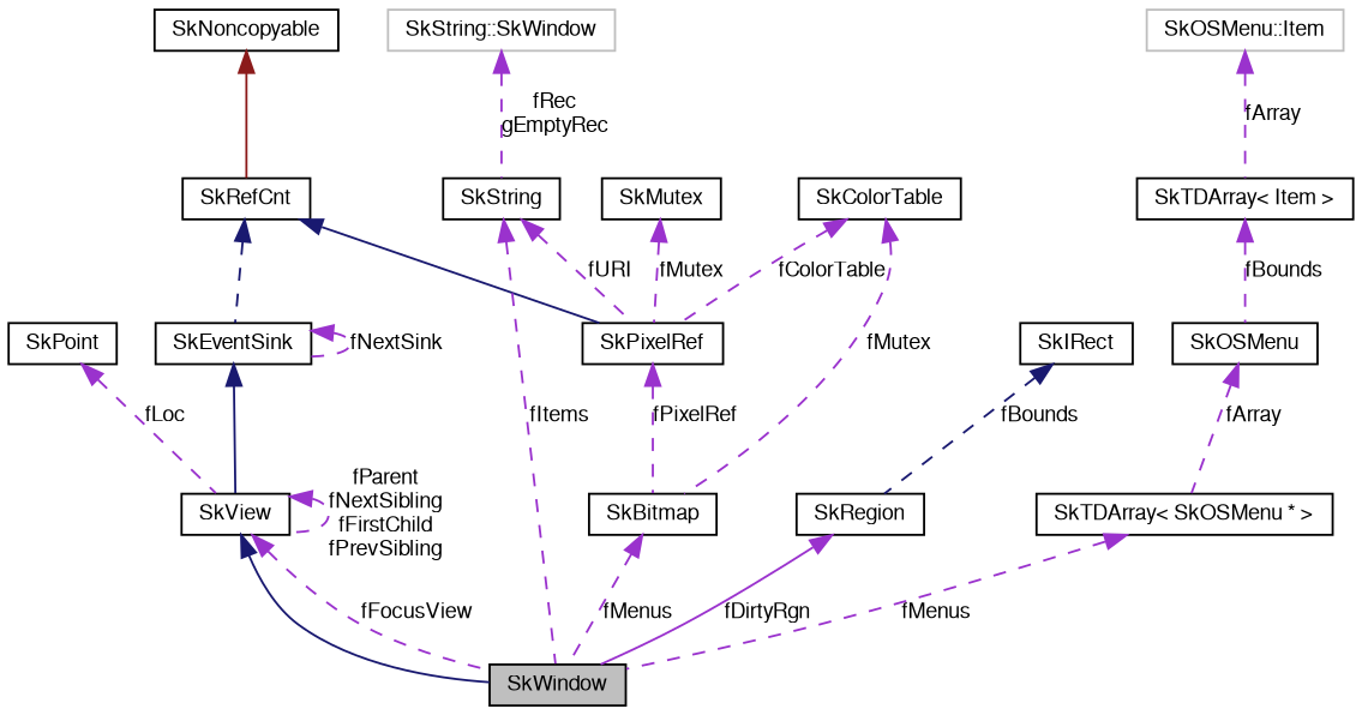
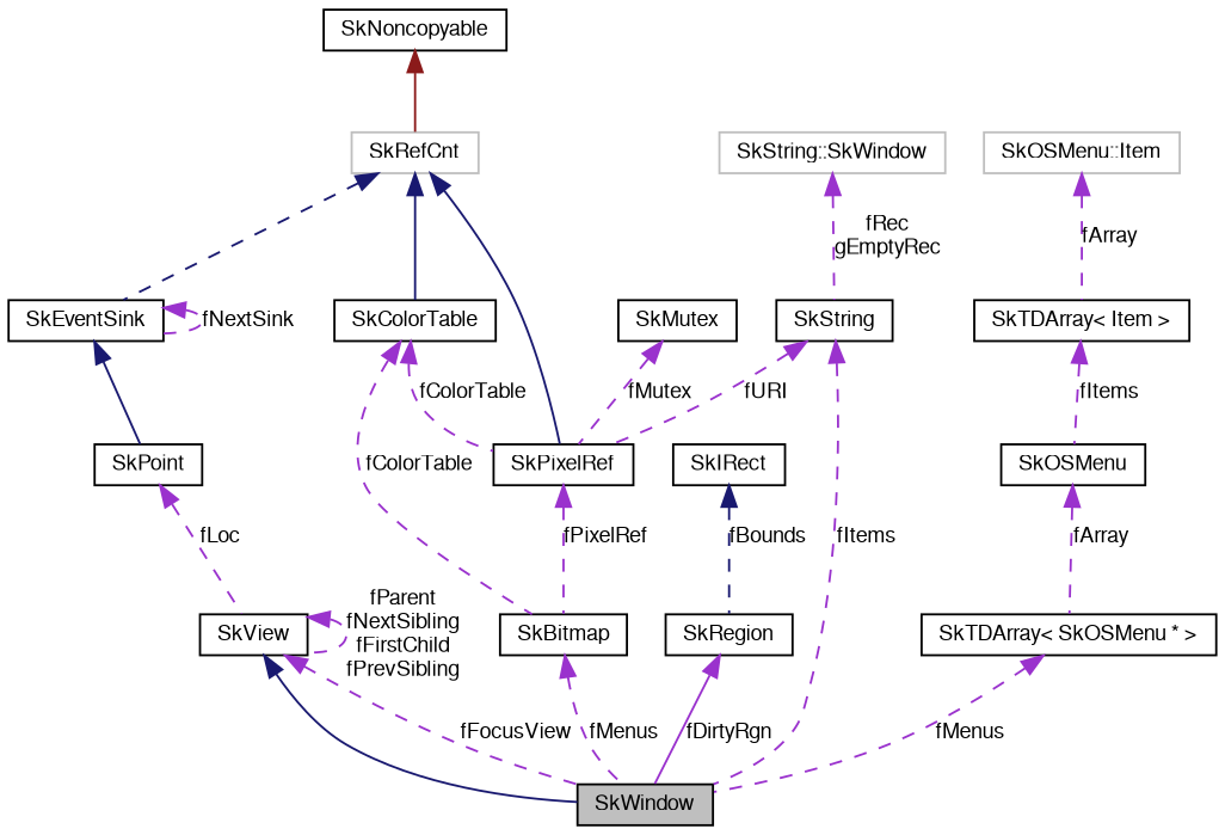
  digraph {
    node [color=black fillcolor=white fontname=FreeSans fontsize=10 shape=record style=filled]
    edge [color=darkorchid3 dir=back fontname=FreeSans fontsize=10 labelfontname=FreeSans labelfontsize=10 style=dashed]
    n1 [fillcolor=grey75 fontcolor=black height=0.2 label=SkWindow width=0.4]
    n2 [height=0.2 label=SkView width=0.4]
    n3 [height=0.2 label=SkEventSink width=0.4]
-   n4 [height=0.2 label=SkRefCnt width=0.4]
+   n4 [color=grey75 height=0.2 label=SkRefCnt width=0.4]
    n5 [height=0.2 label=SkColorTable width=0.4]
    n6 [height=0.2 label=SkPixelRef width=0.4]
    n7 [height=0.2 label=SkBitmap width=0.4]
    n8 [height=0.2 label=SkNoncopyable width=0.4]
    n9 [height=0.2 label=SkPoint width=0.4]
    n10 [height=0.2 label=SkRegion width=0.4]
    n11 [height=0.2 label=SkIRect width=0.4]
    n12 [height=0.2 label=SkMutex width=0.4]
    n13 [height=0.2 label=SkString width=0.4]
    n14 [color=grey75 height=0.2 label="SkString::SkWindow" width=0.4]
    n15 [height=0.2 label="SkTDArray\< SkOSMenu * \>" width=0.4]
    n16 [height=0.2 label=SkOSMenu width=0.4]
    n17 [height=0.2 label="SkTDArray\< Item \>" width=0.4]
    n18 [color=grey75 height=0.2 label="SkOSMenu::Item" width=0.4]
    n2 -> n1 [color=midnightblue style=solid]
    n2 -> n1 [label=fFocusView]
    n2 -> n2 [label="fParent\nfNextSibling\nfFirstChild\nfPrevSibling"]
-   n3 -> n2 [color=midnightblue style=solid]
+   n3 -> n9 [color=midnightblue style=solid]
    n3 -> n3 [label=fNextSink]
    n4 -> n3 [color=midnightblue]
+   n4 -> n5 [color=midnightblue style=solid]
    n4 -> n6 [color=midnightblue style=solid]
    n5 -> n6 [label=fColorTable]
-   n5 -> n7 [label=fMutex]
+   n5 -> n7 [label=fColorTable]
    n6 -> n7 [label=fPixelRef]
    n7 -> n1 [label=fMenus]
    n8 -> n4 [color=firebrick4 style=solid]
    n9 -> n2 [label=fLoc]
    n10 -> n1 [label=fDirtyRgn style=solid]
    n11 -> n10 [color=midnightblue label=fBounds]
    n12 -> n6 [label=fMutex]
    n13 -> n1 [label=fItems]
    n13 -> n6 [label=fURI]
    n14 -> n13 [label="fRec\ngEmptyRec"]
    n15 -> n1 [label=fMenus]
    n16 -> n15 [label=fArray]
-   n17 -> n16 [label=fBounds]
+   n17 -> n16 [label=fItems]
    n18 -> n17 [label=fArray]
  }
